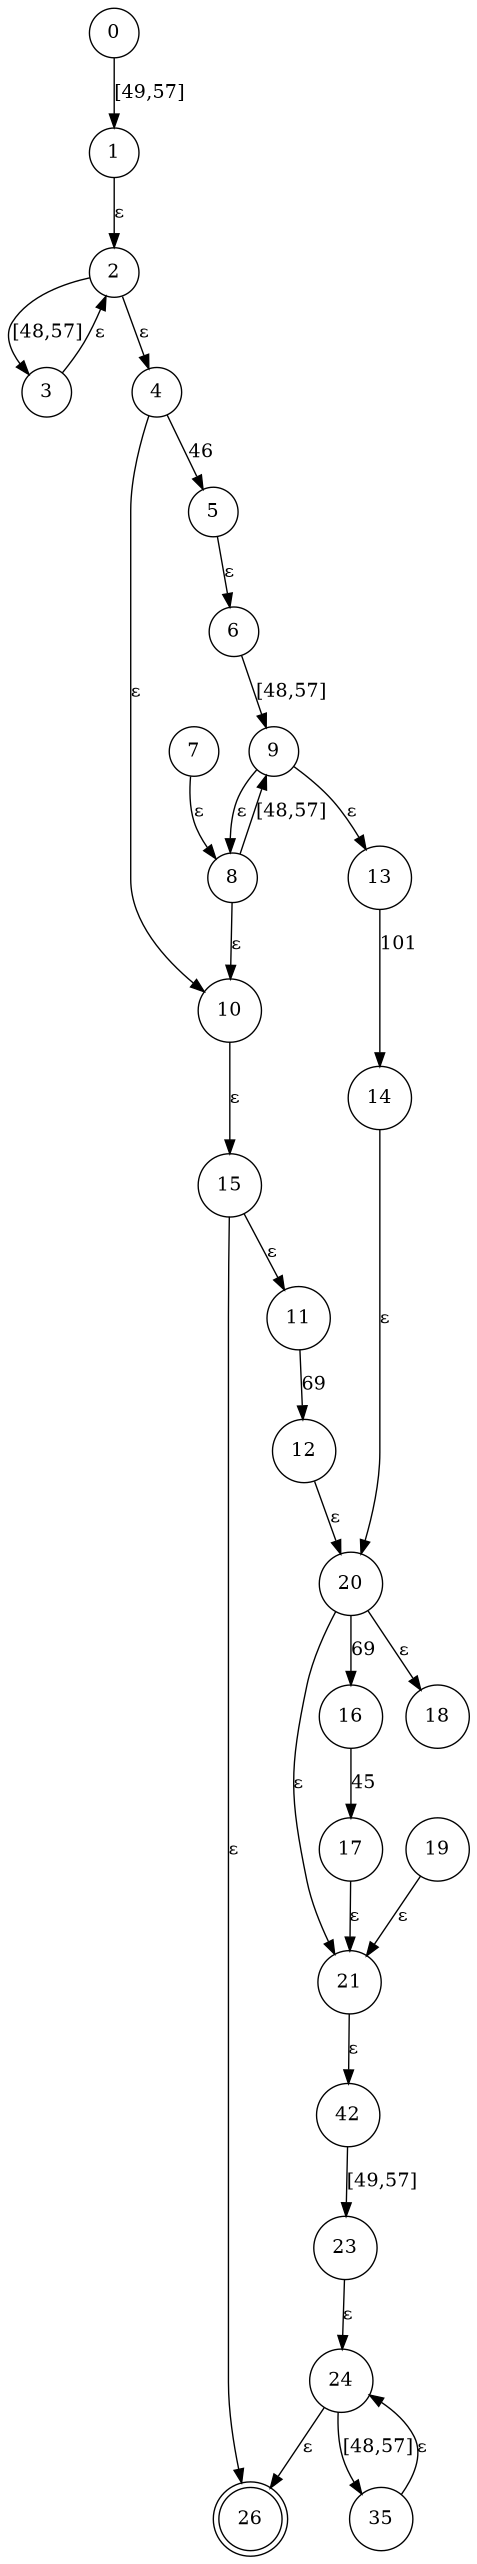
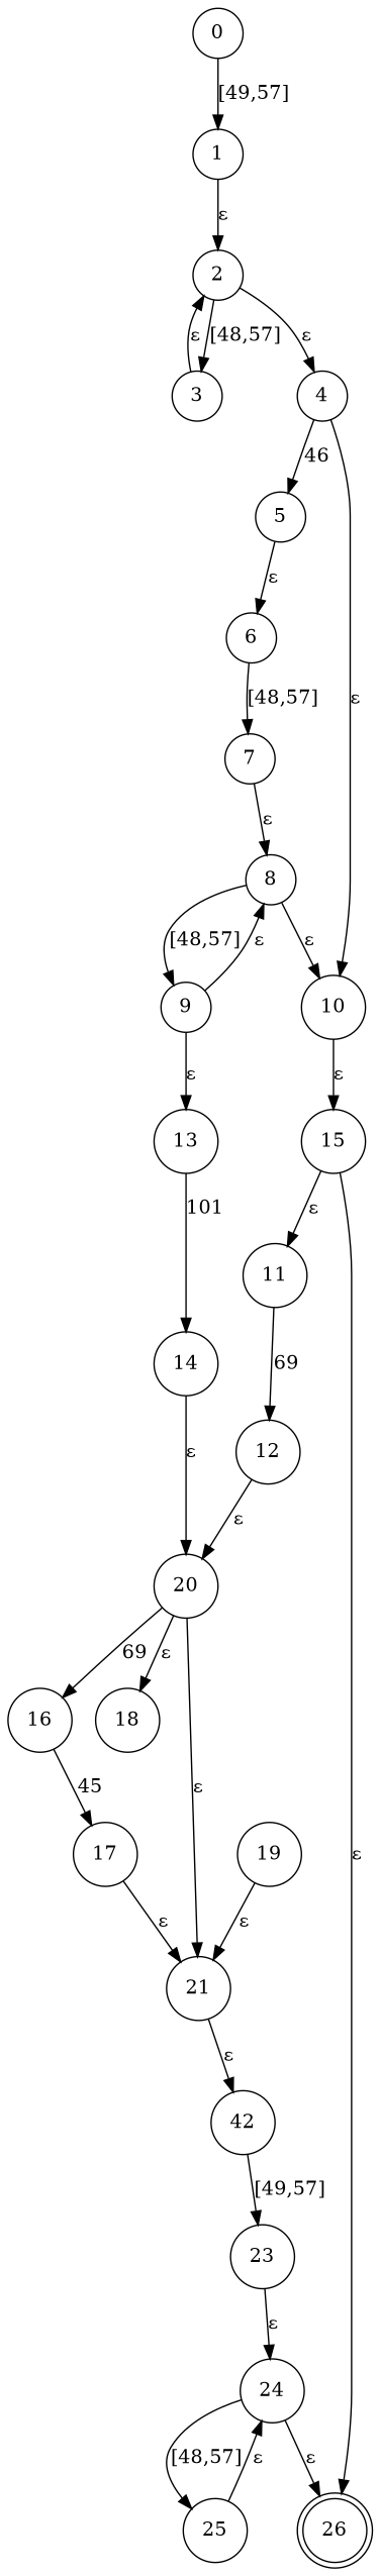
  digraph {
    node [shape=circle]
    n1 [label=0]
    n2 [label=1]
    n3 [label=2]
    n4 [label=3]
    n5 [label=4]
    n6 [label=5]
    n7 [label=10]
    n8 [label=6]
    n9 [label=15]
    n10 [label=7]
    n11 [label=8]
    n12 [label=9]
    n13 [label=13]
    n14 [label=11]
    n15 [label=26 shape=doublecircle]
    n16 [label=12]
    n17 [label=20]
    n18 [label=16]
    n19 [label=21]
    n20 [label=18]
    n21 [label=14]
    n22 [label=17]
    n23 [label=42]
    n24 [label=19]
    n25 [label=23]
    n26 [label=24]
-   n27 [label=35]
+   n27 [label=25]
    n1 -> n2 [label="[49,57]"]
    n2 -> n3 [label="ε"]
    n3 -> n4 [label="[48,57]"]
    n3 -> n5 [label="ε"]
    n4 -> n3 [label="ε"]
    n5 -> n6 [label=46]
    n5 -> n7 [label="ε"]
    n6 -> n8 [label="ε"]
    n7 -> n9 [label="ε"]
-   n8 -> n12 [label="[48,57]"]
+   n8 -> n10 [label="[48,57]"]
    n9 -> n14 [label="ε"]
    n9 -> n15 [label="ε"]
    n10 -> n11 [label="ε"]
    n11 -> n7 [label="ε"]
    n11 -> n12 [label="[48,57]"]
    n12 -> n11 [label="ε"]
    n12 -> n13 [label="ε"]
    n13 -> n21 [label=101]
    n14 -> n16 [label=69]
    n16 -> n17 [label="ε"]
    n17 -> n18 [label=69]
    n17 -> n19 [label="ε"]
    n17 -> n20 [label="ε"]
    n18 -> n22 [label=45]
    n19 -> n23 [label="ε"]
    n21 -> n17 [label="ε"]
    n22 -> n19 [label="ε"]
    n23 -> n25 [label="[49,57]"]
    n24 -> n19 [label="ε"]
    n25 -> n26 [label="ε"]
    n26 -> n15 [label="ε"]
    n26 -> n27 [label="[48,57]"]
    n27 -> n26 [label="ε"]
  }
